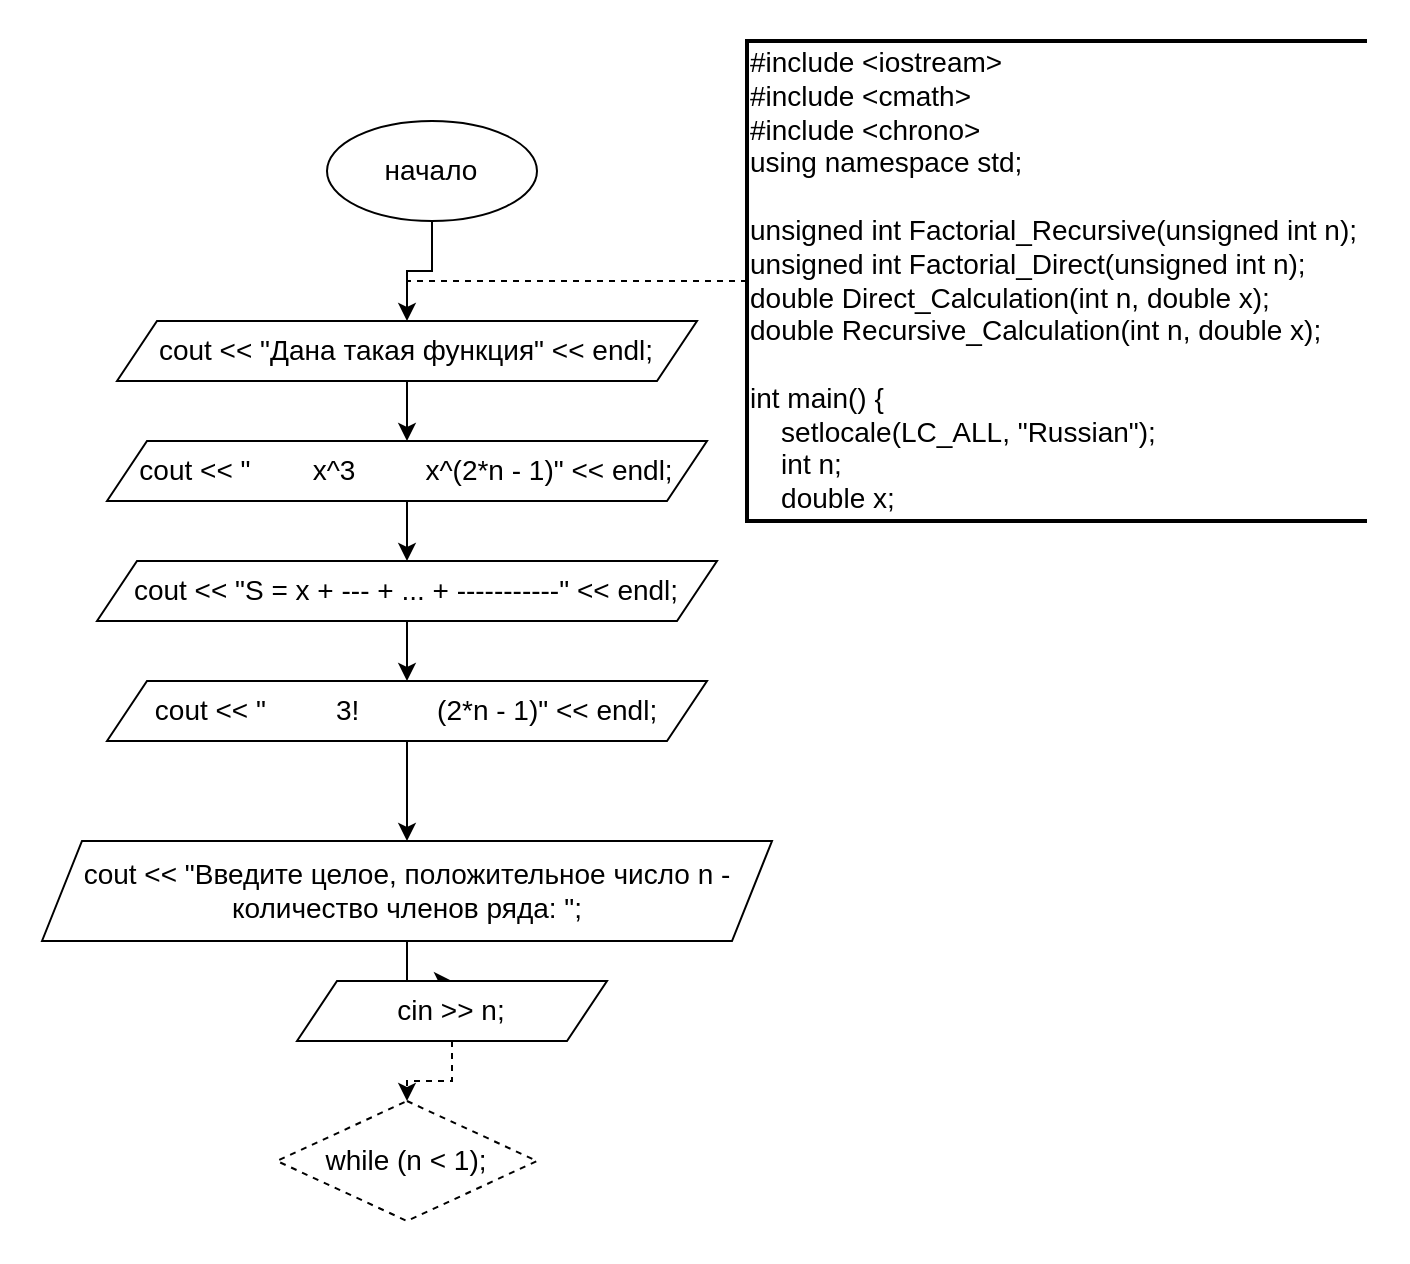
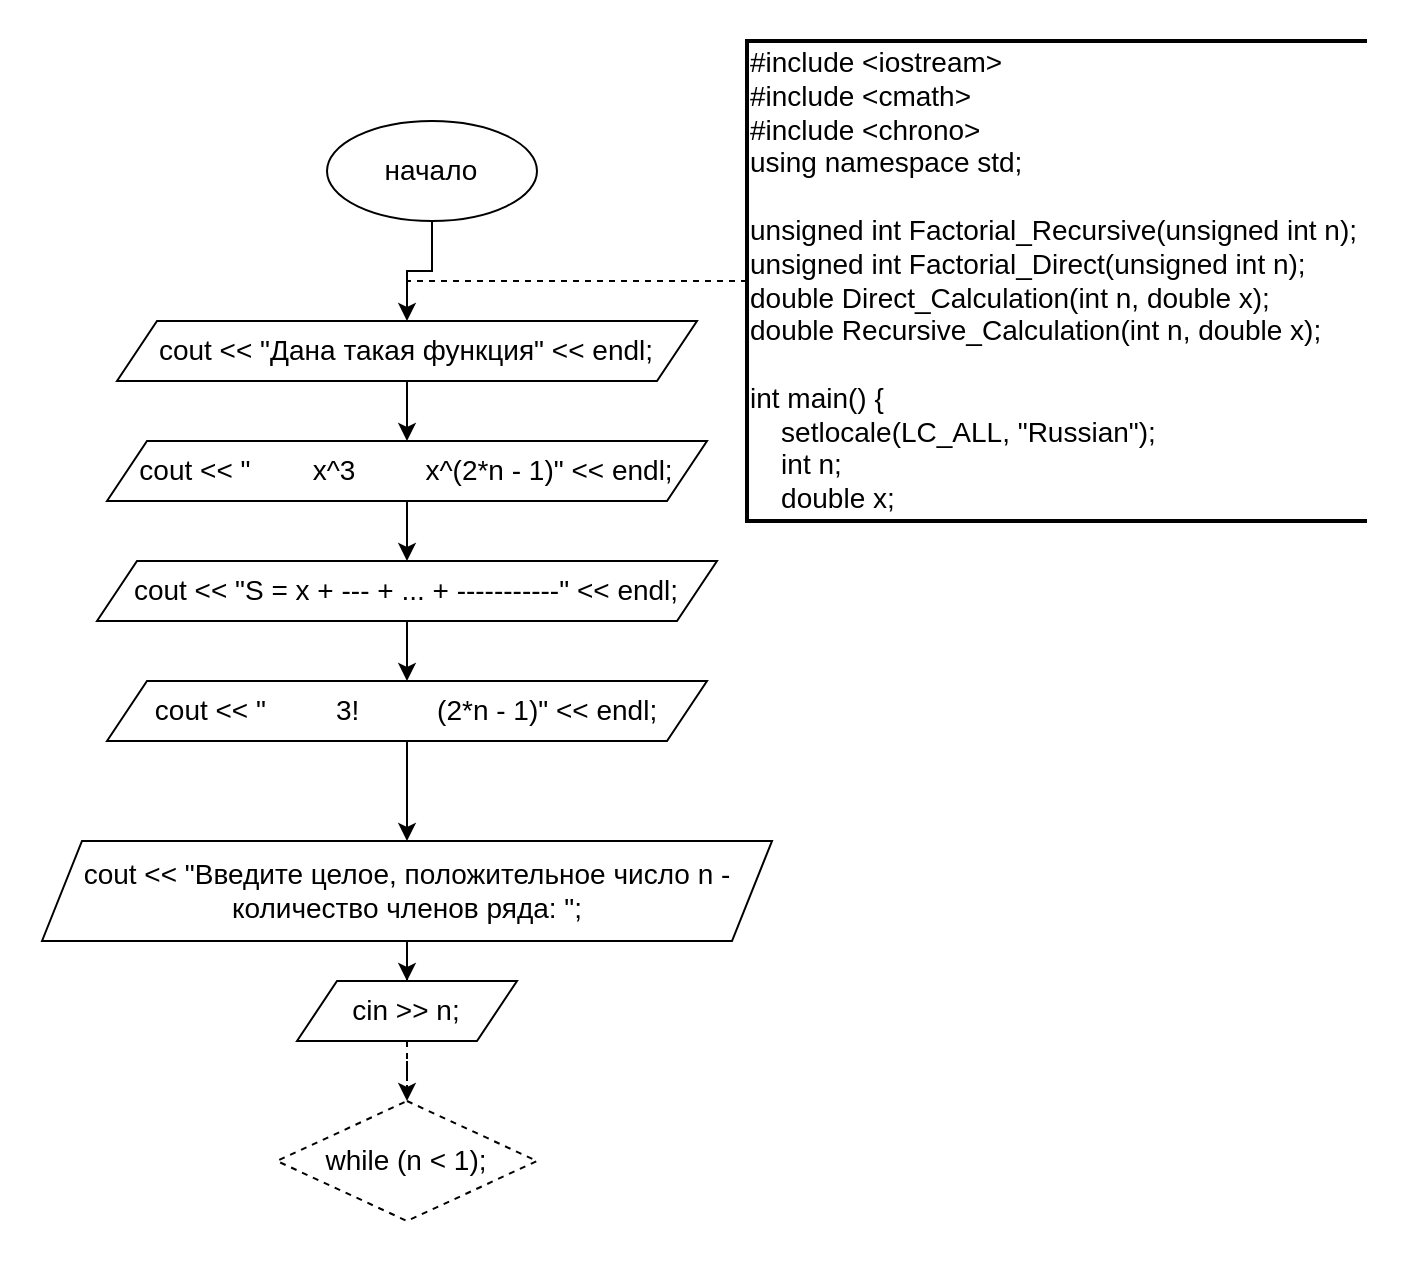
  <mxCell id="0" />
  <mxCell id="1" parent="0" />
  <mxCell id="2" style="edgeStyle=orthogonalEdgeStyle;rounded=0;orthogonalLoop=1;jettySize=auto;html=1;entryX=0.5;entryY=0;entryDx=0;entryDy=0;" edge="1" parent="1" source="3" target="6"><mxGeometry relative="1" as="geometry" /></mxCell>
  <mxCell id="3" value="начало" style="ellipse;whiteSpace=wrap;html=1;fontSize=14;" vertex="1" parent="1"><mxGeometry x="163" y="60" width="105" height="50" as="geometry" /></mxCell>
  <mxCell id="4" value="&lt;div style=&quot;font-size: 14px;&quot;&gt;#include &amp;lt;iostream&amp;gt;&lt;/div&gt;&lt;div style=&quot;font-size: 14px;&quot;&gt;#include &amp;lt;cmath&amp;gt;&lt;/div&gt;&lt;div style=&quot;font-size: 14px;&quot;&gt;#include &amp;lt;chrono&amp;gt;&lt;/div&gt;&lt;div style=&quot;font-size: 14px;&quot;&gt;using namespace std;&lt;/div&gt;&lt;div style=&quot;font-size: 14px;&quot;&gt;&lt;br style=&quot;font-size: 14px;&quot;&gt;&lt;/div&gt;&lt;div style=&quot;font-size: 14px;&quot;&gt;unsigned int Factorial_Recursive(unsigned int n);&lt;/div&gt;&lt;div style=&quot;font-size: 14px;&quot;&gt;unsigned int Factorial_Direct(unsigned int n);&lt;/div&gt;&lt;div style=&quot;font-size: 14px;&quot;&gt;double Direct_Calculation(int n, double x);&lt;/div&gt;&lt;div style=&quot;font-size: 14px;&quot;&gt;double Recursive_Calculation(int n, double x);&lt;/div&gt;&lt;div style=&quot;font-size: 14px;&quot;&gt;&lt;br style=&quot;font-size: 14px;&quot;&gt;&lt;/div&gt;&lt;div style=&quot;font-size: 14px;&quot;&gt;int main() {&lt;/div&gt;&lt;div style=&quot;font-size: 14px;&quot;&gt;&amp;nbsp; &amp;nbsp; setlocale(LC_ALL, &quot;Russian&quot;);&lt;/div&gt;&lt;div style=&quot;font-size: 14px;&quot;&gt;&amp;nbsp; &amp;nbsp; int n;&lt;/div&gt;&lt;div style=&quot;font-size: 14px;&quot;&gt;&amp;nbsp; &amp;nbsp; double x;&lt;/div&gt;" style="strokeWidth=2;html=1;shape=mxgraph.flowchart.annotation_1;align=left;pointerEvents=1;fontSize=14;" vertex="1" parent="1"><mxGeometry x="373" y="20" width="310" height="240" as="geometry" /></mxCell>
  <mxCell id="5" style="edgeStyle=orthogonalEdgeStyle;rounded=0;orthogonalLoop=1;jettySize=auto;html=1;entryX=0.5;entryY=0;entryDx=0;entryDy=0;" edge="1" parent="1" source="6" target="8"><mxGeometry relative="1" as="geometry" /></mxCell>
  <mxCell id="6" value="cout &amp;lt;&amp;lt; &quot;Дана такая функция&quot; &amp;lt;&amp;lt; endl;" style="shape=parallelogram;perimeter=parallelogramPerimeter;whiteSpace=wrap;html=1;fixedSize=1;fontSize=14;" vertex="1" parent="1"><mxGeometry x="58" y="160" width="290" height="30" as="geometry" /></mxCell>
  <mxCell id="7" style="edgeStyle=orthogonalEdgeStyle;rounded=0;orthogonalLoop=1;jettySize=auto;html=1;entryX=0.5;entryY=0;entryDx=0;entryDy=0;" edge="1" parent="1" source="8" target="10"><mxGeometry relative="1" as="geometry" /></mxCell>
  <mxCell id="8" value="cout &amp;lt;&amp;lt; &quot;&amp;nbsp; &amp;nbsp; &amp;nbsp; &amp;nbsp; x^3&amp;nbsp; &amp;nbsp; &amp;nbsp; &amp;nbsp; &amp;nbsp;x^(2*n - 1)&quot; &amp;lt;&amp;lt; endl;" style="shape=parallelogram;perimeter=parallelogramPerimeter;whiteSpace=wrap;html=1;fixedSize=1;fontSize=14;" vertex="1" parent="1"><mxGeometry x="53" y="220" width="300" height="30" as="geometry" /></mxCell>
  <mxCell id="9" style="edgeStyle=orthogonalEdgeStyle;rounded=0;orthogonalLoop=1;jettySize=auto;html=1;entryX=0.5;entryY=0;entryDx=0;entryDy=0;" edge="1" parent="1" source="10" target="12"><mxGeometry relative="1" as="geometry" /></mxCell>
  <mxCell id="10" value="cout &amp;lt;&amp;lt; &quot;S = x + --- + ... + -----------&quot; &amp;lt;&amp;lt; endl;" style="shape=parallelogram;perimeter=parallelogramPerimeter;whiteSpace=wrap;html=1;fixedSize=1;fontSize=14;" vertex="1" parent="1"><mxGeometry x="48" y="280" width="310" height="30" as="geometry" /></mxCell>
  <mxCell id="11" style="edgeStyle=orthogonalEdgeStyle;rounded=0;orthogonalLoop=1;jettySize=auto;html=1;entryX=0.5;entryY=0;entryDx=0;entryDy=0;" edge="1" parent="1" source="12" target="15"><mxGeometry relative="1" as="geometry" /></mxCell>
  <mxCell id="12" value="cout &amp;lt;&amp;lt; &quot;&amp;nbsp; &amp;nbsp; &amp;nbsp; &amp;nbsp; &amp;nbsp;3!&amp;nbsp; &amp;nbsp; &amp;nbsp; &amp;nbsp; &amp;nbsp; (2*n - 1)&quot; &amp;lt;&amp;lt; endl;" style="shape=parallelogram;perimeter=parallelogramPerimeter;whiteSpace=wrap;html=1;fixedSize=1;fontSize=14;" vertex="1" parent="1"><mxGeometry x="53" y="340" width="300" height="30" as="geometry" /></mxCell>
  <mxCell id="13" value="" style="endArrow=none;dashed=1;html=1;rounded=0;exitX=0;exitY=0.5;exitDx=0;exitDy=0;exitPerimeter=0;" edge="1" parent="1" source="4"><mxGeometry width="50" height="50" relative="1" as="geometry"><mxPoint x="383" y="200" as="sourcePoint" /><mxPoint x="203" y="140" as="targetPoint" /></mxGeometry></mxCell>
  <mxCell id="14" style="edgeStyle=orthogonalEdgeStyle;rounded=0;orthogonalLoop=1;jettySize=auto;html=1;entryX=0.5;entryY=0;entryDx=0;entryDy=0;" edge="1" parent="1" source="15" target="17"><mxGeometry relative="1" as="geometry" /></mxCell>
  <mxCell id="15" value="cout &amp;lt;&amp;lt; &quot;Введите целое, положительное число n - количество членов ряда: &quot;;" style="shape=parallelogram;perimeter=parallelogramPerimeter;whiteSpace=wrap;html=1;fixedSize=1;fontSize=14;" vertex="1" parent="1"><mxGeometry x="20.5" y="420" width="365" height="50" as="geometry" /></mxCell>
  <mxCell id="16" style="edgeStyle=orthogonalEdgeStyle;rounded=0;orthogonalLoop=1;jettySize=auto;html=1;entryX=0.5;entryY=0;entryDx=0;entryDy=0;dashed=1;" edge="1" parent="1" source="17" target="18"><mxGeometry relative="1" as="geometry" /></mxCell>
- <mxCell id="17" value="cin &amp;gt;&amp;gt; n;" style="shape=parallelogram;perimeter=parallelogramPerimeter;whiteSpace=wrap;html=1;fixedSize=1;fontSize=14;" vertex="1" parent="1"><mxGeometry x="148" y="490" width="155" height="30" as="geometry" /></mxCell>
+ <mxCell id="17" value="cin &amp;gt;&amp;gt; n;" style="shape=parallelogram;perimeter=parallelogramPerimeter;whiteSpace=wrap;html=1;fixedSize=1;fontSize=14;" vertex="1" parent="1"><mxGeometry x="148" y="490" width="110" height="30" as="geometry" /></mxCell>
  <mxCell id="18" value="&lt;font style=&quot;font-size: 14px;&quot;&gt;while (n &amp;lt; 1);&lt;/font&gt;" style="rhombus;whiteSpace=wrap;html=1;dashed=1;" vertex="1" parent="1"><mxGeometry x="138" y="550" width="130" height="60" as="geometry" /></mxCell>
